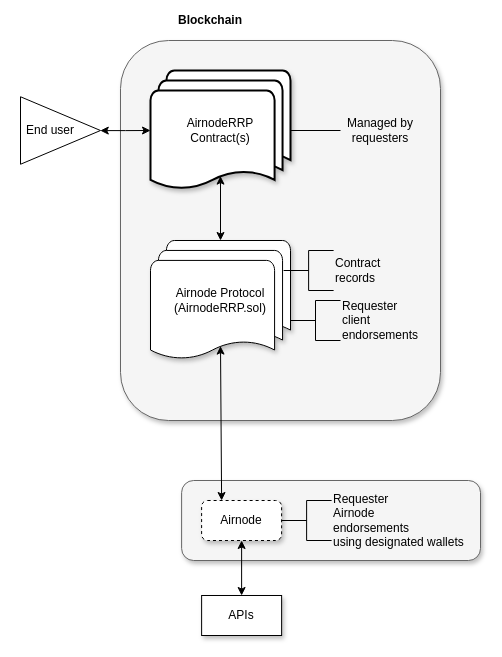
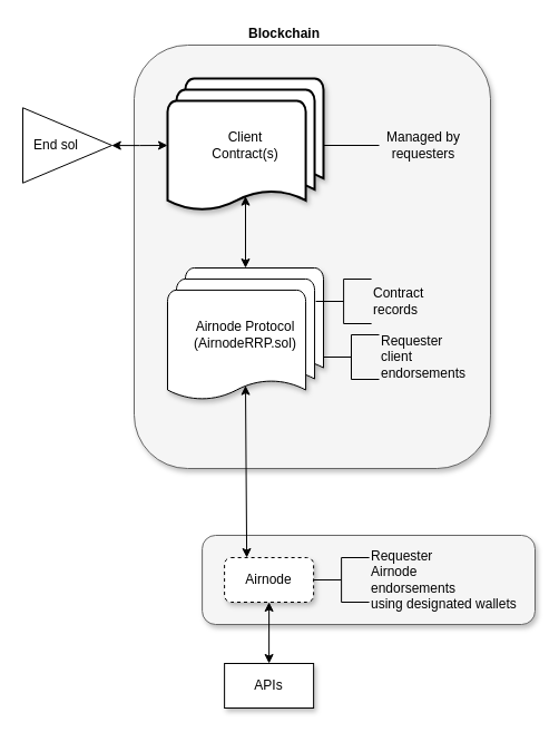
  <mxCell id="0" />
  <mxCell id="1" parent="0" />
  <mxCell id="2" value="" style="rounded=1;whiteSpace=wrap;html=1;shadow=1;fillColor=#f5f5f5;strokeColor=#666666;fontColor=#333333;" parent="1" vertex="1"><mxGeometry x="120" y="40" width="320" height="380" as="geometry" /></mxCell>
- <mxCell id="3" value="&lt;b&gt;Blockchain&lt;/b&gt;" style="text;html=1;strokeColor=none;fillColor=none;align=center;verticalAlign=middle;whiteSpace=wrap;rounded=0;" parent="1" vertex="1"><mxGeometry x="110" y="10" width="200" height="20" as="geometry" /></mxCell>
- <mxCell id="4" value="AirnodeRRP &lt;br&gt;Contract(s)" style="strokeWidth=2;html=1;shape=mxgraph.flowchart.multi-document;whiteSpace=wrap;shadow=1;" parent="1" vertex="1"><mxGeometry x="150" y="70" width="140" height="120" as="geometry" /></mxCell>
+ <mxCell id="3" value="&lt;b&gt;Blockchain&lt;/b&gt;" style="text;html=1;strokeColor=none;fillColor=none;align=center;verticalAlign=middle;whiteSpace=wrap;rounded=0;" parent="1" vertex="1"><mxGeometry x="155" y="20" width="200" height="20" as="geometry" /></mxCell>
+ <mxCell id="4" value="Client &lt;br&gt;Contract(s)" style="strokeWidth=2;html=1;shape=mxgraph.flowchart.multi-document;whiteSpace=wrap;shadow=1;" parent="1" vertex="1"><mxGeometry x="150" y="70" width="140" height="120" as="geometry" /></mxCell>
  <mxCell id="5" style="edgeStyle=orthogonalEdgeStyle;rounded=0;orthogonalLoop=1;jettySize=auto;html=1;entryX=0;entryY=0.5;entryDx=0;entryDy=0;entryPerimeter=0;startArrow=classic;startFill=1;" parent="1" source="6" target="4" edge="1"><mxGeometry relative="1" as="geometry" /></mxCell>
- <mxCell id="6" value="End user&amp;nbsp; &amp;nbsp; &amp;nbsp;&amp;nbsp;" style="triangle;whiteSpace=wrap;html=1;align=center;" parent="1" vertex="1"><mxGeometry x="20" y="96.25" width="80" height="67.5" as="geometry" /></mxCell>
+ <mxCell id="6" value="End sol&amp;nbsp; &amp;nbsp; &amp;nbsp;&amp;nbsp;" style="triangle;whiteSpace=wrap;html=1;align=center;" parent="1" vertex="1"><mxGeometry x="20" y="96.25" width="80" height="67.5" as="geometry" /></mxCell>
  <mxCell id="7" value="Airnode Protocol&lt;br&gt;(AirnodeRRP.sol)" style="strokeWidth=1;html=1;shape=mxgraph.flowchart.multi-document;whiteSpace=wrap;shadow=1;" parent="1" vertex="1"><mxGeometry x="150" y="240" width="140" height="120" as="geometry" /></mxCell>
  <mxCell id="8" value="" style="rounded=1;whiteSpace=wrap;html=1;fillColor=#f5f5f5;strokeColor=#666666;fontColor=#333333;shadow=1;" parent="1" vertex="1"><mxGeometry x="181.12" y="480" width="298.88" height="80" as="geometry" /></mxCell>
  <mxCell id="9" value="APIs" style="whiteSpace=wrap;html=1;shadow=1;rounded=0;" parent="1" vertex="1"><mxGeometry x="201.12" y="595" width="80" height="40" as="geometry" /></mxCell>
  <mxCell id="10" style="edgeStyle=orthogonalEdgeStyle;rounded=0;orthogonalLoop=1;jettySize=auto;html=1;entryX=0.5;entryY=0;entryDx=0;entryDy=0;startArrow=classic;startFill=1;" parent="1" source="11" target="9" edge="1"><mxGeometry relative="1" as="geometry" /></mxCell>
  <mxCell id="11" value="Airnode" style="rounded=1;whiteSpace=wrap;html=1;shadow=1;dashed=1;" parent="1" vertex="1"><mxGeometry x="201.12" y="500" width="80" height="40" as="geometry" /></mxCell>
  <mxCell id="12" value="" style="endArrow=classic;html=1;exitX=0.5;exitY=0.88;exitDx=0;exitDy=0;exitPerimeter=0;entryX=0.5;entryY=0;entryDx=0;entryDy=0;entryPerimeter=0;startArrow=classic;startFill=1;" parent="1" source="4" target="7" edge="1"><mxGeometry width="50" height="50" relative="1" as="geometry"><mxPoint x="440" y="170" as="sourcePoint" /><mxPoint x="420" y="300" as="targetPoint" /></mxGeometry></mxCell>
  <mxCell id="13" value="Requester&lt;br&gt;Airnode&lt;br&gt;endorsements&lt;br&gt;using designated wallets" style="strokeWidth=1;html=1;shape=mxgraph.flowchart.annotation_2;align=left;labelPosition=right;pointerEvents=1;shadow=0;" parent="1" vertex="1"><mxGeometry x="281.12" y="500" width="50" height="40" as="geometry" /></mxCell>
  <mxCell id="14" value="Contract&lt;br&gt;records" style="strokeWidth=1;html=1;shape=mxgraph.flowchart.annotation_2;align=left;labelPosition=right;pointerEvents=1;shadow=0;" parent="1" vertex="1"><mxGeometry x="283.12" y="250" width="50" height="40" as="geometry" /></mxCell>
  <mxCell id="15" value="Requester &lt;br&gt;client&lt;br&gt;endorsements" style="strokeWidth=1;html=1;shape=mxgraph.flowchart.annotation_2;align=left;labelPosition=right;pointerEvents=1;shadow=0;" parent="1" vertex="1"><mxGeometry x="290" y="300" width="50" height="40" as="geometry" /></mxCell>
  <mxCell id="16" value="" style="endArrow=classic;startArrow=classic;html=1;fontColor=#808080;strokeWidth=1;entryX=0.5;entryY=0.88;entryDx=0;entryDy=0;entryPerimeter=0;exitX=0.25;exitY=0;exitDx=0;exitDy=0;" parent="1" source="11" target="7" edge="1"><mxGeometry width="50" height="50" relative="1" as="geometry"><mxPoint x="10" y="420" as="sourcePoint" /><mxPoint x="60" y="370" as="targetPoint" /></mxGeometry></mxCell>
  <mxCell id="17" value="" style="endArrow=none;html=1;exitX=1;exitY=0.5;exitDx=0;exitDy=0;exitPerimeter=0;entryX=0;entryY=0.5;entryDx=0;entryDy=0;" parent="1" source="4" target="18" edge="1"><mxGeometry width="50" height="50" relative="1" as="geometry"><mxPoint x="480" y="40" as="sourcePoint" /><mxPoint x="430" y="-20" as="targetPoint" /></mxGeometry></mxCell>
  <mxCell id="18" value="Managed by requesters" style="text;html=1;strokeColor=none;fillColor=none;align=center;verticalAlign=middle;whiteSpace=wrap;rounded=0;" parent="1" vertex="1"><mxGeometry x="340" y="120" width="80" height="20" as="geometry" /></mxCell>
